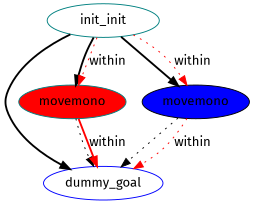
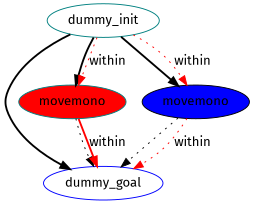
  digraph {
    fontname="Fira Sans"
    node [fillcolor=white style=filled color=teal fontname="Fira Sans"]
    edge [color=black style=dotted fontname="Fira Sans"]
-   n1 [label=init_init]
+   n1 [label=dummy_init]
    n2 [label=dummy_goal color=blue]
    n3 [fillcolor=red label=movemono]
    n4 [fillcolor=blue label=movemono color=black]
    n1 -> n2 [style=bold]
    n1 -> n3 [style=bold]
    n1 -> n3 [color=red label=within]
    n1 -> n4 [style=bold]
    n1 -> n4 [color=red label=within]
    n3 -> n2
    n3 -> n2 [color=red label=within style=bold]
    n4 -> n2
    n4 -> n2 [color=red label=within]
  }
